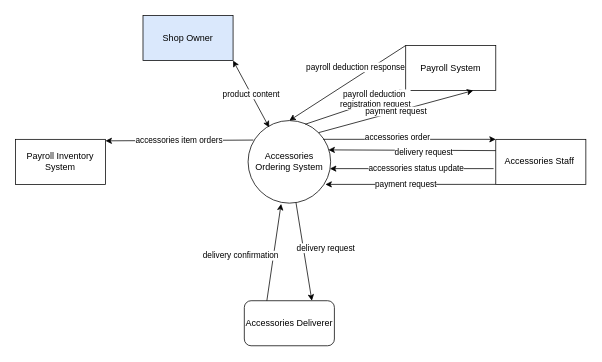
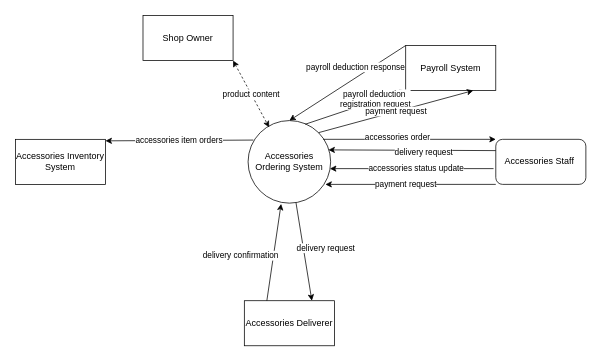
  <mxCell id="0" />
  <mxCell id="1" parent="0" />
  <mxCell id="2" value="Accessories Ordering System" style="ellipse;whiteSpace=wrap;html=1;aspect=fixed;direction=south;" vertex="1" parent="1"><mxGeometry x="330" y="160" width="110" height="110" as="geometry" /></mxCell>
- <mxCell id="3" value="Shop Owner" style="rounded=0;whiteSpace=wrap;html=1;fillColor=#dae8fc;" vertex="1" parent="1"><mxGeometry x="190" y="20" width="120" height="60" as="geometry" /></mxCell>
+ <mxCell id="3" value="Shop Owner" style="rounded=0;whiteSpace=wrap;html=1;" vertex="1" parent="1"><mxGeometry x="190" y="20" width="120" height="60" as="geometry" /></mxCell>
  <mxCell id="4" value="Payroll System" style="rounded=0;whiteSpace=wrap;html=1;" vertex="1" parent="1"><mxGeometry x="540" y="60" width="120" height="60" as="geometry" /></mxCell>
- <mxCell id="5" value="Payroll Inventory System" style="rounded=0;whiteSpace=wrap;html=1;" vertex="1" parent="1"><mxGeometry y="185" width="120" height="60" as="geometry" x="20" /></mxCell>
- <mxCell id="6" value="Accessories Deliverer" style="whiteSpace=wrap;html=1;rounded=1;" vertex="1" parent="1"><mxGeometry x="325" y="400" width="120" height="60" as="geometry" /></mxCell>
- <mxCell id="7" value="Accessories Staff&amp;nbsp;" style="rounded=0;whiteSpace=wrap;html=1;" vertex="1" parent="1"><mxGeometry x="660" y="185" width="120" height="60" as="geometry" /></mxCell>
+ <mxCell id="5" value="Accessories Inventory System" style="rounded=0;whiteSpace=wrap;html=1;" vertex="1" parent="1"><mxGeometry y="185" width="120" height="60" as="geometry" x="20" /></mxCell>
+ <mxCell id="6" value="Accessories Deliverer" style="rounded=0;whiteSpace=wrap;html=1;" vertex="1" parent="1"><mxGeometry x="325" y="400" width="120" height="60" as="geometry" /></mxCell>
+ <mxCell id="7" value="Accessories Staff&amp;nbsp;" style="whiteSpace=wrap;html=1;rounded=1;" vertex="1" parent="1"><mxGeometry x="660" y="185" width="120" height="60" as="geometry" /></mxCell>
  <mxCell id="8" value="" style="endArrow=classic;html=1;exitX=0.227;exitY=0.091;exitDx=0;exitDy=0;entryX=0;entryY=0;entryDx=0;entryDy=0;exitPerimeter=0;" edge="1" parent="1" source="2" target="7"><mxGeometry width="50" height="50" relative="1" as="geometry"><mxPoint x="410" y="280" as="sourcePoint" /><mxPoint x="460" y="230" as="targetPoint" /></mxGeometry></mxCell>
  <mxCell id="9" value="accessories order" style="edgeLabel;html=1;align=center;verticalAlign=middle;resizable=0;points=[];" vertex="1" connectable="0" parent="8"><mxGeometry x="-0.135" y="2" relative="1" as="geometry"><mxPoint as="offset" /></mxGeometry></mxCell>
  <mxCell id="10" value="" style="endArrow=classic;html=1;exitX=0;exitY=0.25;exitDx=0;exitDy=0;entryX=0.355;entryY=0.027;entryDx=0;entryDy=0;entryPerimeter=0;" edge="1" parent="1" source="7" target="2"><mxGeometry width="50" height="50" relative="1" as="geometry"><mxPoint x="410" y="280" as="sourcePoint" /><mxPoint x="460" y="230" as="targetPoint" /></mxGeometry></mxCell>
  <mxCell id="11" value="delivery request" style="edgeLabel;html=1;align=center;verticalAlign=middle;resizable=0;points=[];" vertex="1" connectable="0" parent="10"><mxGeometry x="-0.252" y="-1" relative="1" as="geometry"><mxPoint x="-13.63" y="3.52" as="offset" /></mxGeometry></mxCell>
  <mxCell id="12" value="" style="endArrow=classic;html=1;exitX=-0.025;exitY=0.65;exitDx=0;exitDy=0;exitPerimeter=0;entryX=0.582;entryY=0.009;entryDx=0;entryDy=0;entryPerimeter=0;" edge="1" parent="1" source="7" target="2"><mxGeometry width="50" height="50" relative="1" as="geometry"><mxPoint x="660" y="232" as="sourcePoint" /><mxPoint x="440" y="232" as="targetPoint" /></mxGeometry></mxCell>
  <mxCell id="13" value="accessories status update" style="edgeLabel;html=1;align=center;verticalAlign=middle;resizable=0;points=[];" vertex="1" connectable="0" parent="12"><mxGeometry x="-0.201" y="1" relative="1" as="geometry"><mxPoint x="-16.16" y="-1.8" as="offset" /></mxGeometry></mxCell>
  <mxCell id="14" value="" style="endArrow=classic;html=1;exitX=0;exitY=1;exitDx=0;exitDy=0;entryX=0.773;entryY=0.064;entryDx=0;entryDy=0;entryPerimeter=0;" edge="1" parent="1" source="7" target="2"><mxGeometry width="50" height="50" relative="1" as="geometry"><mxPoint x="658" y="260" as="sourcePoint" /><mxPoint x="420" y="253" as="targetPoint" /><Array as="points" /></mxGeometry></mxCell>
  <mxCell id="15" value="payment request" style="edgeLabel;html=1;align=center;verticalAlign=middle;resizable=0;points=[];" vertex="1" connectable="0" parent="14"><mxGeometry x="-0.336" y="-1" relative="1" as="geometry"><mxPoint x="-45" y="0.99" as="offset" /></mxGeometry></mxCell>
  <mxCell id="16" value="" style="endArrow=classic;html=1;entryX=0.75;entryY=0;entryDx=0;entryDy=0;" edge="1" parent="1" source="2" target="6"><mxGeometry width="50" height="50" relative="1" as="geometry"><mxPoint x="410" y="280" as="sourcePoint" /><mxPoint x="460" y="230" as="targetPoint" /></mxGeometry></mxCell>
  <mxCell id="17" value="delivery request&amp;nbsp;" style="edgeLabel;html=1;align=center;verticalAlign=middle;resizable=0;points=[];rotation=0;" vertex="1" connectable="0" parent="16"><mxGeometry x="-0.244" y="-2" relative="1" as="geometry"><mxPoint x="34.17" y="11.03" as="offset" /></mxGeometry></mxCell>
  <mxCell id="18" value="delivery confirmation" style="endArrow=classic;html=1;exitX=0.25;exitY=0;exitDx=0;exitDy=0;entryX=1.009;entryY=0.6;entryDx=0;entryDy=0;entryPerimeter=0;" edge="1" parent="1" source="6" target="2"><mxGeometry x="-0.168" y="43" width="50" height="50" relative="1" as="geometry"><mxPoint x="410" y="280" as="sourcePoint" /><mxPoint x="460" y="230" as="targetPoint" /><mxPoint as="offset" /></mxGeometry></mxCell>
  <mxCell id="19" value="accessories item orders" style="endArrow=classic;html=1;exitX=0.218;exitY=0.936;exitDx=0;exitDy=0;exitPerimeter=0;entryX=1;entryY=0;entryDx=0;entryDy=0;" edge="1" parent="1"><mxGeometry width="50" height="50" relative="1" as="geometry"><mxPoint x="337.04" y="185.98" as="sourcePoint" /><mxPoint x="140" y="187" as="targetPoint" /></mxGeometry></mxCell>
- <mxCell id="20" value="product content" style="endArrow=classic;startArrow=classic;html=1;exitX=1;exitY=1;exitDx=0;exitDy=0;entryX=0.082;entryY=0.745;entryDx=0;entryDy=0;entryPerimeter=0;" edge="1" parent="1" source="3" target="2"><mxGeometry width="50" height="50" relative="1" as="geometry"><mxPoint x="410" y="280" as="sourcePoint" /><mxPoint x="460" y="230" as="targetPoint" /></mxGeometry></mxCell>
+ <mxCell id="20" value="product content" style="endArrow=classic;startArrow=classic;html=1;exitX=1;exitY=1;exitDx=0;exitDy=0;entryX=0.082;entryY=0.745;entryDx=0;entryDy=0;entryPerimeter=0;dashed=1;" edge="1" parent="1" source="3" target="2"><mxGeometry width="50" height="50" relative="1" as="geometry"><mxPoint x="410" y="280" as="sourcePoint" /><mxPoint x="460" y="230" as="targetPoint" /></mxGeometry></mxCell>
  <mxCell id="21" value="payroll deduction&lt;br&gt;&amp;nbsp;registration request" style="endArrow=classic;html=1;exitX=0.045;exitY=0.309;exitDx=0;exitDy=0;exitPerimeter=0;entryX=0;entryY=1;entryDx=0;entryDy=0;" edge="1" parent="1" source="2" target="4"><mxGeometry x="0.392" y="2" width="50" height="50" relative="1" as="geometry"><mxPoint x="410" y="280" as="sourcePoint" /><mxPoint x="460" y="230" as="targetPoint" /><mxPoint as="offset" /></mxGeometry></mxCell>
  <mxCell id="22" value="payment request" style="endArrow=classic;html=1;exitX=0;exitY=0;exitDx=0;exitDy=0;entryX=0.75;entryY=1;entryDx=0;entryDy=0;" edge="1" parent="1" source="2" target="4"><mxGeometry width="50" height="50" relative="1" as="geometry"><mxPoint x="410" y="270" as="sourcePoint" /><mxPoint x="460" y="220" as="targetPoint" /></mxGeometry></mxCell>
  <mxCell id="23" value="payroll deduction response" style="endArrow=classic;html=1;exitX=0;exitY=0;exitDx=0;exitDy=0;entryX=0;entryY=0.5;entryDx=0;entryDy=0;" edge="1" parent="1" source="4" target="2"><mxGeometry x="-0.224" y="-12" width="50" height="50" relative="1" as="geometry"><mxPoint x="410" y="270" as="sourcePoint" /><mxPoint x="460" y="220" as="targetPoint" /><mxPoint as="offset" /></mxGeometry></mxCell>
